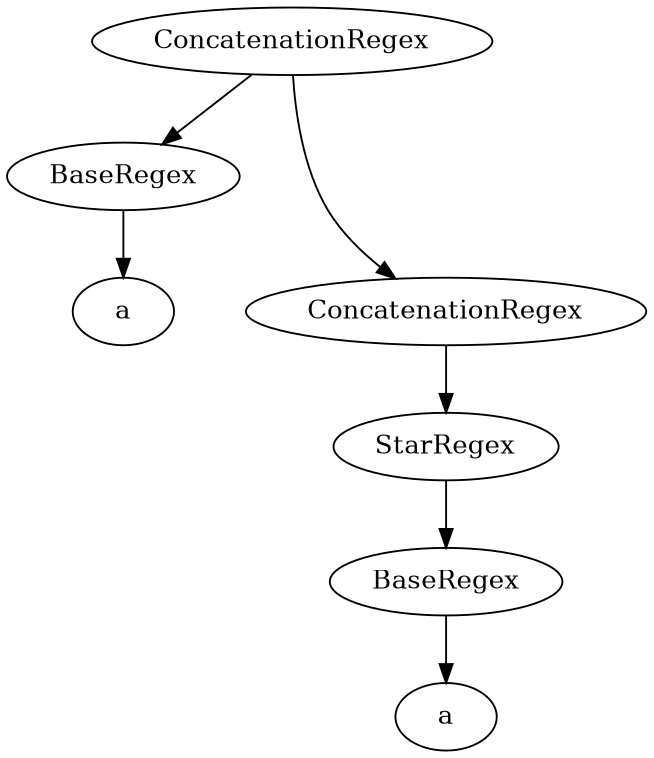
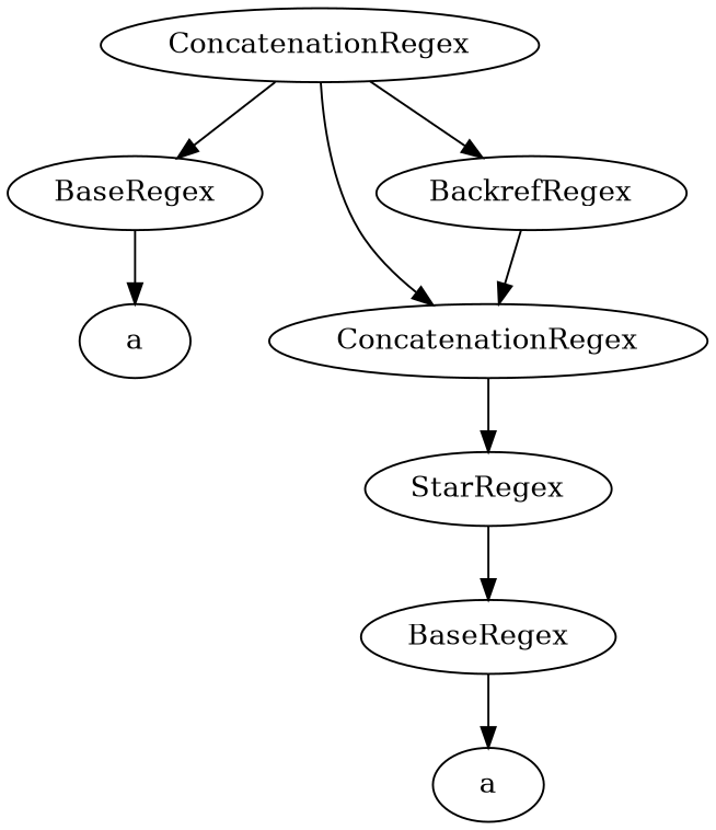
  digraph {
    n1 [label=ConcatenationRegex]
    n2 [label=BaseRegex]
    n3 [label=ConcatenationRegex]
+   n4 [label=BackrefRegex]
    n5 [label=a]
    n6 [label=StarRegex]
    n7 [label=BaseRegex]
    n8 [label=a]
    n1 -> n2
    n1 -> n3
+   n1 -> n4
    n2 -> n5
    n3 -> n6
+   n4 -> n3
    n6 -> n7
    n7 -> n8
  }
